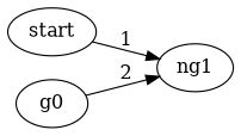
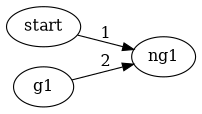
  digraph {
    rankdir=LR
    node [init=0 match=0]
    start [init=1]
    ng1 [match=1]
-   g1 [label=g0]
+   g1
    start -> ng1 [label=1 reset="{0}"]
    g1 -> ng1 [guard="{x0 < 2}" label=2]
  }
